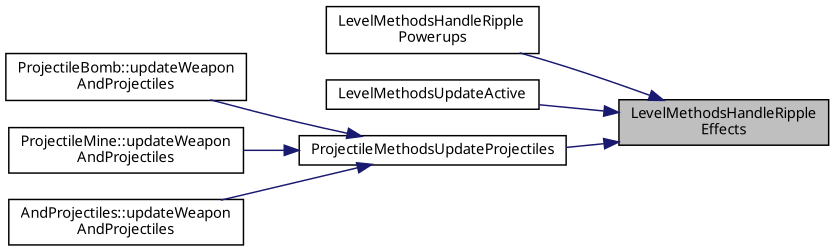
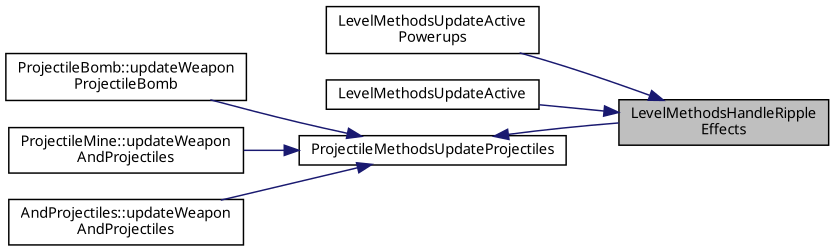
  digraph {
    fontname="Noto Sans"
    rankdir=RL
    node [color=black fillcolor=white fontname="Noto Sans" fontsize=10 shape=record style=filled]
    edge [color=midnightblue dir=back fontname="Noto Sans" fontsize=10 labelfontname=Helvetica labelfontsize=10 style=solid]
    n1 [fillcolor=grey75 fontcolor=black height=0.2 label="LevelMethodsHandleRipple\lEffects" width=0.4]
-   n2 [height=0.2 label="LevelMethodsHandleRipple\lPowerups" width=0.4]
+   n2 [height=0.2 label="LevelMethodsUpdateActive\lPowerups" width=0.4]
    n3 [height=0.2 label=LevelMethodsUpdateActive width=0.4]
    n4 [height=0.2 label=ProjectileMethodsUpdateProjectiles width=0.4]
-   n5 [height=0.2 label="ProjectileBomb::updateWeapon\lAndProjectiles" width=0.4]
+   n5 [height=0.2 label="ProjectileBomb::updateWeapon\lProjectileBomb" width=0.4]
    n6 [height=0.2 label="ProjectileMine::updateWeapon\lAndProjectiles" width=0.4]
    n7 [height=0.2 label="AndProjectiles::updateWeapon\lAndProjectiles" width=0.4]
    n1 -> n2
    n1 -> n3
-   n1 -> n4
+   n4 -> n1
    n4 -> n5
    n4 -> n6
    n4 -> n7
  }
